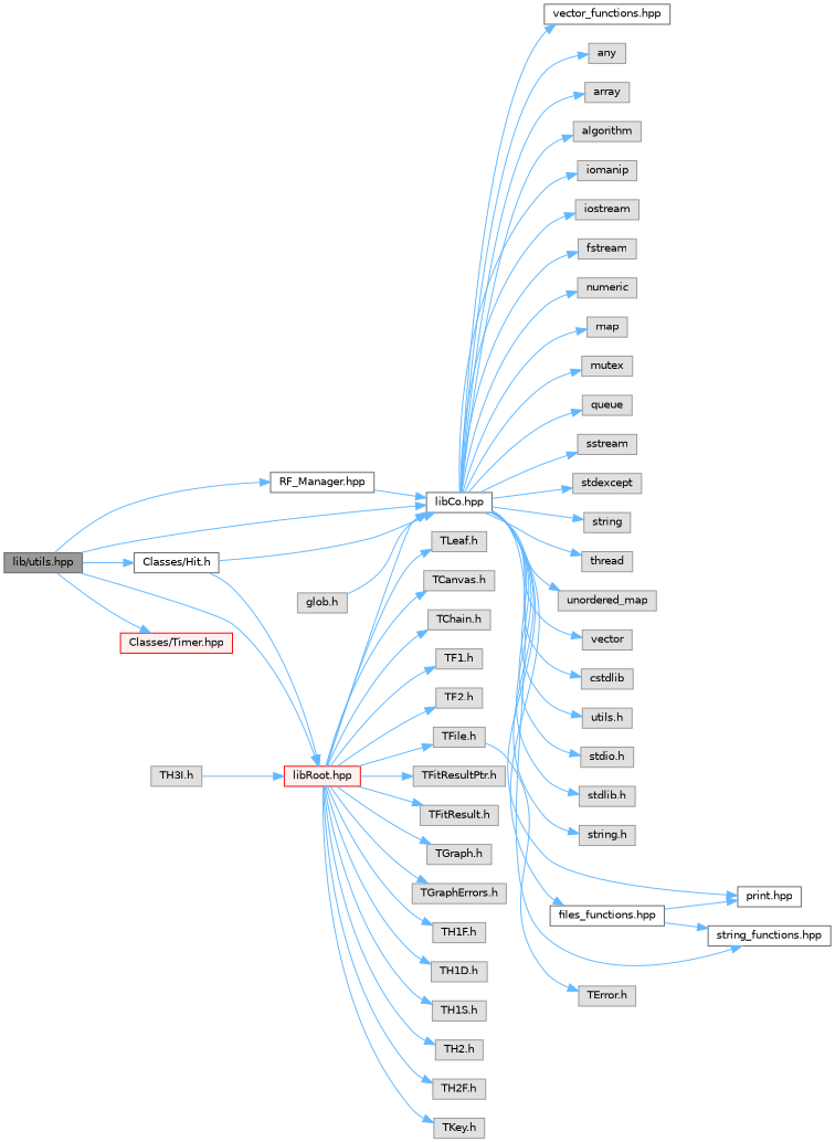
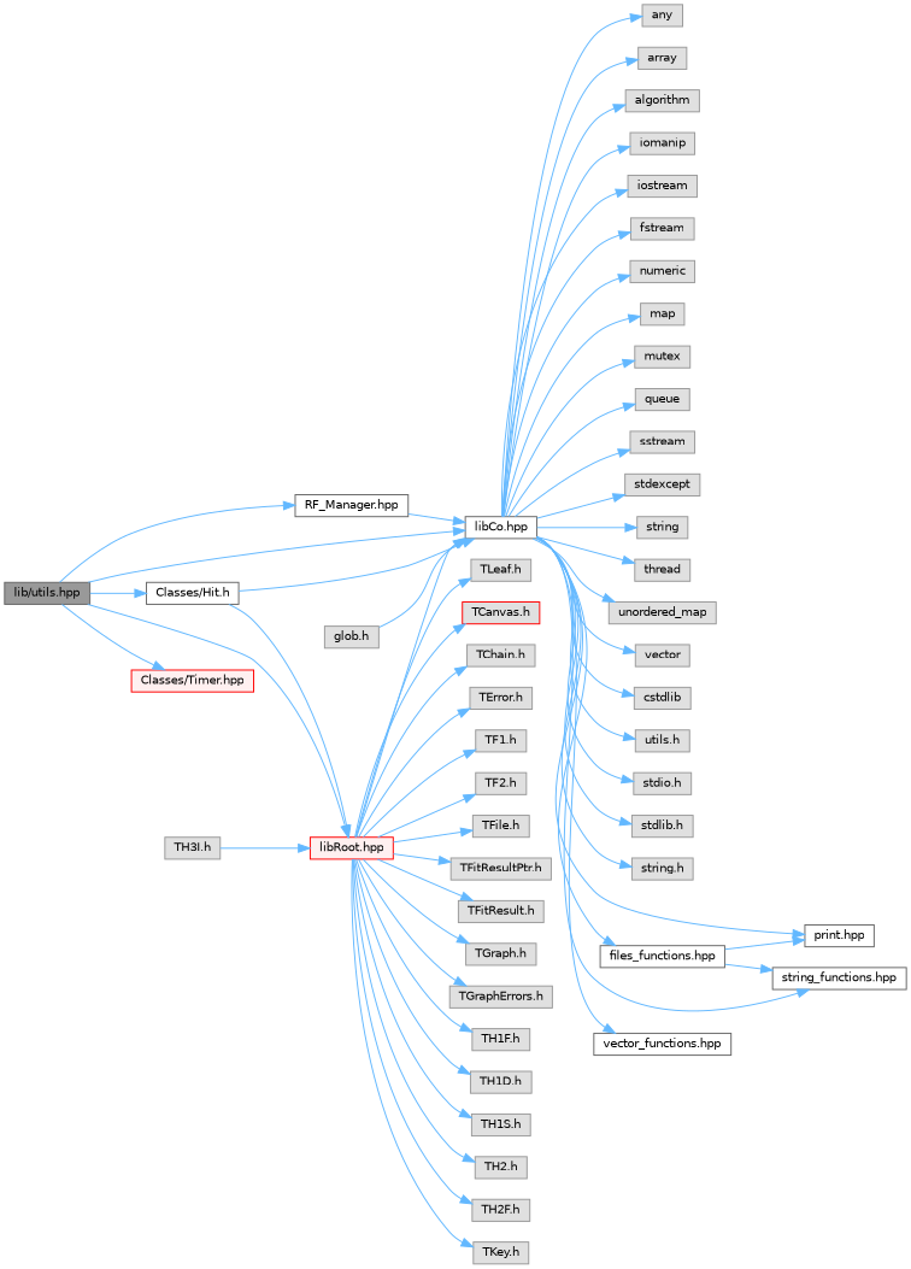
  digraph {
    rankdir=LR
    node [color=grey60 fillcolor="#E0E0E0" fontname=Helvetica fontsize=10 shape=box style=filled]
    edge [color=steelblue1 fontname=Helvetica fontsize=10 labelfontname=Helvetica labelfontsize=10 style=solid]
    n1 [color=gray40 fillcolor=grey60 fontcolor=black height=0.2 label="lib/utils.hpp" width=0.4]
    n2 [color=grey40 fillcolor=white height=0.2 label="libCo.hpp" width=0.4]
    n3 [color=red fillcolor="#FFF0F0" height=0.2 label="libRoot.hpp" width=0.4]
    n4 [color=grey40 fillcolor=white height=0.2 label="Classes/Hit.h" width=0.4]
    n5 [color=red fillcolor="#FFF0F0" height=0.2 label="Classes/Timer.hpp" width=0.4]
    n6 [color=grey40 fillcolor=white height=0.2 label="RF_Manager.hpp" width=0.4]
    n7 [height=0.2 label=any width=0.4]
    n8 [height=0.2 label=array width=0.4]
    n9 [height=0.2 label=algorithm width=0.4]
    n10 [height=0.2 label=iomanip width=0.4]
    n11 [height=0.2 label=iostream width=0.4]
    n12 [height=0.2 label=fstream width=0.4]
    n13 [height=0.2 label=numeric width=0.4]
    n14 [height=0.2 label=map width=0.4]
    n15 [height=0.2 label=mutex width=0.4]
    n16 [height=0.2 label=queue width=0.4]
    n17 [height=0.2 label=sstream width=0.4]
    n18 [height=0.2 label=stdexcept width=0.4]
    n19 [height=0.2 label=string width=0.4]
    n20 [height=0.2 label=thread width=0.4]
    n21 [height=0.2 label=unordered_map width=0.4]
    n22 [height=0.2 label=vector width=0.4]
    n23 [height=0.2 label=cstdlib width=0.4]
    n24 [height=0.2 label="utils.h" width=0.4]
    n25 [height=0.2 label="stdio.h" width=0.4]
    n26 [height=0.2 label="stdlib.h" width=0.4]
    n27 [height=0.2 label="string.h" width=0.4]
    n28 [color=grey40 fillcolor=white height=0.2 label="print.hpp" width=0.4]
    n29 [color=grey40 fillcolor=white height=0.2 label="string_functions.hpp" width=0.4]
    n30 [color=grey40 fillcolor=white height=0.2 label="files_functions.hpp" width=0.4]
    n31 [color=grey40 fillcolor=white height=0.2 label="vector_functions.hpp" width=0.4]
-   n32 [height=0.2 label="TCanvas.h" width=0.4]
+   n32 [color=red height=0.2 label="TCanvas.h" width=0.4]
    n33 [height=0.2 label="TChain.h" width=0.4]
    n34 [height=0.2 label="TError.h" width=0.4]
    n35 [height=0.2 label="TF1.h" width=0.4]
    n36 [height=0.2 label="TF2.h" width=0.4]
    n37 [height=0.2 label="TFile.h" width=0.4]
    n38 [height=0.2 label="TFitResultPtr.h" width=0.4]
    n39 [height=0.2 label="TFitResult.h" width=0.4]
    n40 [height=0.2 label="TGraph.h" width=0.4]
    n41 [height=0.2 label="TGraphErrors.h" width=0.4]
    n42 [height=0.2 label="TH1F.h" width=0.4]
    n43 [height=0.2 label="TH1D.h" width=0.4]
    n44 [height=0.2 label="TH1S.h" width=0.4]
    n45 [height=0.2 label="TH2.h" width=0.4]
    n46 [height=0.2 label="TH2F.h" width=0.4]
    n47 [height=0.2 label="TKey.h" width=0.4]
    n48 [height=0.2 label="TLeaf.h" width=0.4]
    n49 [height=0.2 label="glob.h" width=0.4]
    n50 [height=0.2 label="TH3I.h" width=0.4]
    n1 -> n2
    n1 -> n3
    n1 -> n4
    n1 -> n5
    n1 -> n6
    n2 -> n7
    n2 -> n8
    n2 -> n9
    n2 -> n10
    n2 -> n11
    n2 -> n12
    n2 -> n13
    n2 -> n14
    n2 -> n15
    n2 -> n16
    n2 -> n17
    n2 -> n18
    n2 -> n19
    n2 -> n20
    n2 -> n21
    n2 -> n22
    n2 -> n23
    n2 -> n24
    n2 -> n25
    n2 -> n26
    n2 -> n27
    n2 -> n28
    n2 -> n29
    n2 -> n30
    n2 -> n31
    n3 -> n2
    n3 -> n32
    n3 -> n33
-   n37 -> n34
+   n3 -> n34
    n3 -> n35
    n3 -> n36
    n3 -> n37
    n3 -> n38
    n3 -> n39
    n3 -> n40
    n3 -> n41
    n3 -> n42
    n3 -> n43
    n3 -> n44
    n3 -> n45
    n3 -> n46
    n3 -> n47
    n3 -> n48
    n4 -> n2
    n4 -> n3
    n6 -> n2
    n30 -> n28
    n30 -> n29
    n49 -> n2
    n50 -> n3
  }
